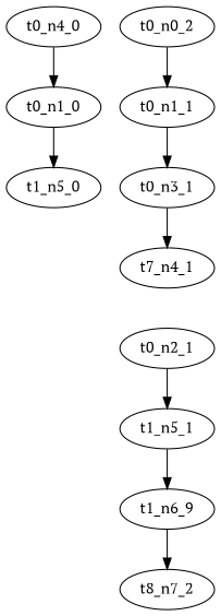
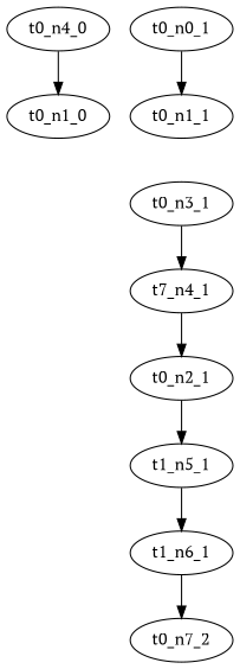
  digraph {
    fontname="PT Serif"
    node [fontname="PT Serif"]
    edge [fontname="PT Serif"]
    n1 [label=t0_n1_0]
    t0_n4_0
-   t1_n5_0
-   t0_n0_1 [label=t0_n0_2]
+   t0_n0_1
    t0_n1_1
    t0_n3_1
    n7 [label=t7_n4_1]
    t0_n2_1
    t1_n5_1
-   t1_n6_1 [label=t1_n6_9]
-   t0_n7_2 [label=t8_n7_2]
-   n1 -> t1_n5_0
+   t1_n6_1
+   t0_n7_2
    t0_n4_0 -> n1
    t0_n0_1 -> t0_n1_1
-   t0_n1_1 -> t0_n3_1
    t0_n3_1 -> n7
+   n7 -> t0_n2_1
    t0_n2_1 -> t1_n5_1
    t1_n5_1 -> t1_n6_1
    t1_n6_1 -> t0_n7_2
  }
